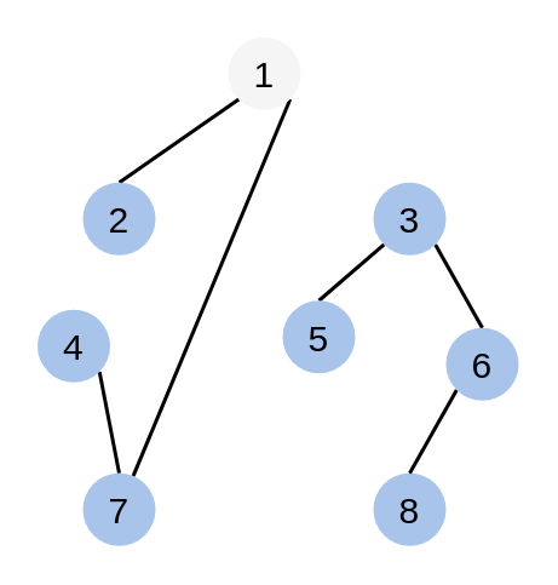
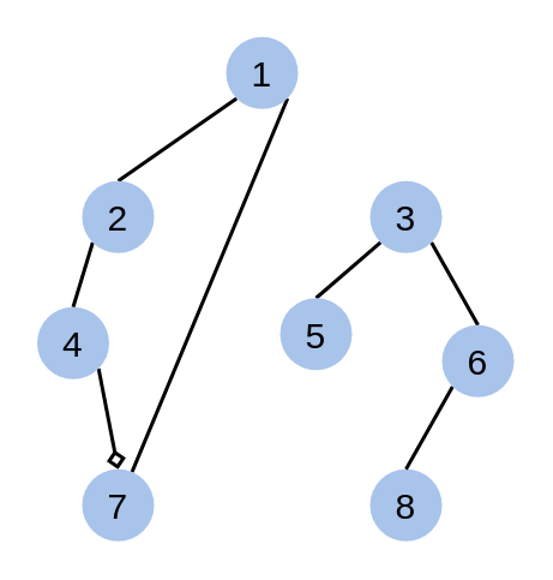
  <mxCell id="0" />
  <mxCell id="1" parent="0" />
  <mxCell id="2" style="edgeStyle=none;rounded=0;orthogonalLoop=1;jettySize=auto;html=1;exitX=0;exitY=1;exitDx=0;exitDy=0;entryX=0.5;entryY=0;entryDx=0;entryDy=0;strokeWidth=2;fontSize=16;endArrow=none;endFill=0;" edge="1" parent="1" source="4" target="6"><mxGeometry relative="1" as="geometry" /></mxCell>
  <mxCell id="3" style="edgeStyle=none;rounded=0;orthogonalLoop=1;jettySize=auto;html=1;exitX=1;exitY=1;exitDx=0;exitDy=0;strokeWidth=2;fontSize=16;endArrow=none;endFill=0;" edge="1" parent="1" source="4" target="9"><mxGeometry relative="1" as="geometry" /></mxCell>
- <mxCell id="4" value="1" style="ellipse;whiteSpace=wrap;html=1;aspect=fixed;fillColor=#f5f5f5;strokeColor=none;fontSize=20;" vertex="1" parent="1"><mxGeometry x="125" y="20" width="40" height="40" as="geometry" /></mxCell>
+ <mxCell id="4" value="1" style="ellipse;whiteSpace=wrap;html=1;aspect=fixed;fillColor=#A9C4EB;strokeColor=none;fontSize=20;" vertex="1" parent="1"><mxGeometry x="125" y="20" width="40" height="40" as="geometry" /></mxCell>
+ <mxCell id="5" style="edgeStyle=none;rounded=0;orthogonalLoop=1;jettySize=auto;html=1;exitX=0;exitY=1;exitDx=0;exitDy=0;entryX=0.5;entryY=0;entryDx=0;entryDy=0;strokeWidth=2;fontSize=16;endArrow=none;endFill=0;" edge="1" parent="1" source="6" target="8"><mxGeometry relative="1" as="geometry" /></mxCell>
  <mxCell id="6" value="2" style="ellipse;whiteSpace=wrap;html=1;aspect=fixed;fillColor=#A9C4EB;strokeColor=none;fontSize=20;" vertex="1" parent="1"><mxGeometry x="45" y="100" width="40" height="40" as="geometry" /></mxCell>
- <mxCell id="7" style="edgeStyle=none;rounded=0;orthogonalLoop=1;jettySize=auto;html=1;exitX=1;exitY=1;exitDx=0;exitDy=0;entryX=0.5;entryY=0;entryDx=0;entryDy=0;strokeWidth=2;fontSize=16;endArrow=none;endFill=0;" edge="1" parent="1" source="8" target="9"><mxGeometry relative="1" as="geometry" /></mxCell>
+ <mxCell id="7" style="edgeStyle=none;rounded=0;orthogonalLoop=1;jettySize=auto;html=1;exitX=1;exitY=1;exitDx=0;exitDy=0;entryX=0.5;entryY=0;entryDx=0;entryDy=0;strokeWidth=2;fontSize=16;endArrow=diamond;endFill=0;" edge="1" parent="1" source="8" target="9"><mxGeometry relative="1" as="geometry" /></mxCell>
  <mxCell id="8" value="4" style="ellipse;whiteSpace=wrap;html=1;aspect=fixed;fillColor=#A9C4EB;strokeColor=none;fontSize=20;" vertex="1" parent="1"><mxGeometry x="20" y="170" width="40" height="40" as="geometry" /></mxCell>
  <mxCell id="9" value="7" style="ellipse;whiteSpace=wrap;html=1;aspect=fixed;fillColor=#A9C4EB;strokeColor=none;fontSize=20;" vertex="1" parent="1"><mxGeometry x="45" y="260" width="40" height="40" as="geometry" /></mxCell>
  <mxCell id="10" style="edgeStyle=none;rounded=0;orthogonalLoop=1;jettySize=auto;html=1;exitX=0;exitY=1;exitDx=0;exitDy=0;entryX=0.5;entryY=0;entryDx=0;entryDy=0;strokeWidth=2;fontSize=16;endArrow=none;endFill=0;" edge="1" parent="1" source="12" target="16"><mxGeometry relative="1" as="geometry" /></mxCell>
  <mxCell id="11" style="edgeStyle=none;rounded=0;orthogonalLoop=1;jettySize=auto;html=1;exitX=1;exitY=1;exitDx=0;exitDy=0;entryX=0.5;entryY=0;entryDx=0;entryDy=0;strokeWidth=2;fontSize=16;endArrow=none;endFill=0;" edge="1" parent="1" source="12" target="15"><mxGeometry relative="1" as="geometry" /></mxCell>
  <mxCell id="12" value="3" style="ellipse;whiteSpace=wrap;html=1;aspect=fixed;fillColor=#A9C4EB;strokeColor=none;fontSize=20;" vertex="1" parent="1"><mxGeometry x="205" y="100" width="40" height="40" as="geometry" /></mxCell>
  <mxCell id="13" value="8" style="ellipse;whiteSpace=wrap;html=1;aspect=fixed;fillColor=#A9C4EB;strokeColor=none;fontSize=20;" vertex="1" parent="1"><mxGeometry x="205" y="260" width="40" height="40" as="geometry" /></mxCell>
  <mxCell id="14" style="edgeStyle=none;rounded=0;orthogonalLoop=1;jettySize=auto;html=1;exitX=0;exitY=1;exitDx=0;exitDy=0;entryX=0.5;entryY=0;entryDx=0;entryDy=0;strokeWidth=2;fontSize=20;endArrow=none;endFill=0;" edge="1" parent="1" source="15" target="13"><mxGeometry relative="1" as="geometry" /></mxCell>
  <mxCell id="15" value="6" style="ellipse;whiteSpace=wrap;html=1;aspect=fixed;fillColor=#A9C4EB;strokeColor=none;fontSize=20;" vertex="1" parent="1"><mxGeometry x="245" y="180" width="40" height="40" as="geometry" /></mxCell>
  <mxCell id="16" value="5" style="ellipse;whiteSpace=wrap;html=1;aspect=fixed;fillColor=#A9C4EB;strokeColor=none;fontSize=20;" vertex="1" parent="1"><mxGeometry x="155" y="165" width="40" height="40" as="geometry" /></mxCell>
